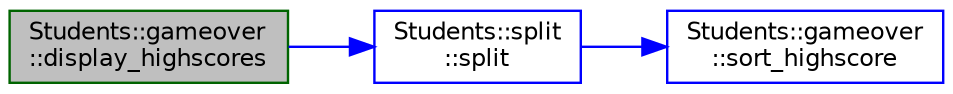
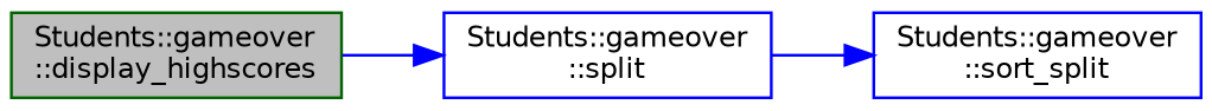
  digraph {
    rankdir=LR
    node [color=blue fillcolor=white fontname=Helvetica fontsize=10 shape=record style=filled]
    edge [color=blue fontname=Helvetica fontsize=10 labelfontname=Helvetica labelfontsize=10 style=solid]
    n1 [color=darkgreen fillcolor=grey75 fontcolor=black height=0.2 label="Students::gameover\l::display_highscores" width=0.4]
-   n2 [height=0.2 label="Students::split\l::split" width=0.4]
-   n3 [height=0.2 label="Students::gameover\l::sort_highscore" width=0.4]
+   n2 [height=0.2 label="Students::gameover\l::split" width=0.4]
+   n3 [height=0.2 label="Students::gameover\l::sort_split" width=0.4]
    n1 -> n2
    n2 -> n3
  }
